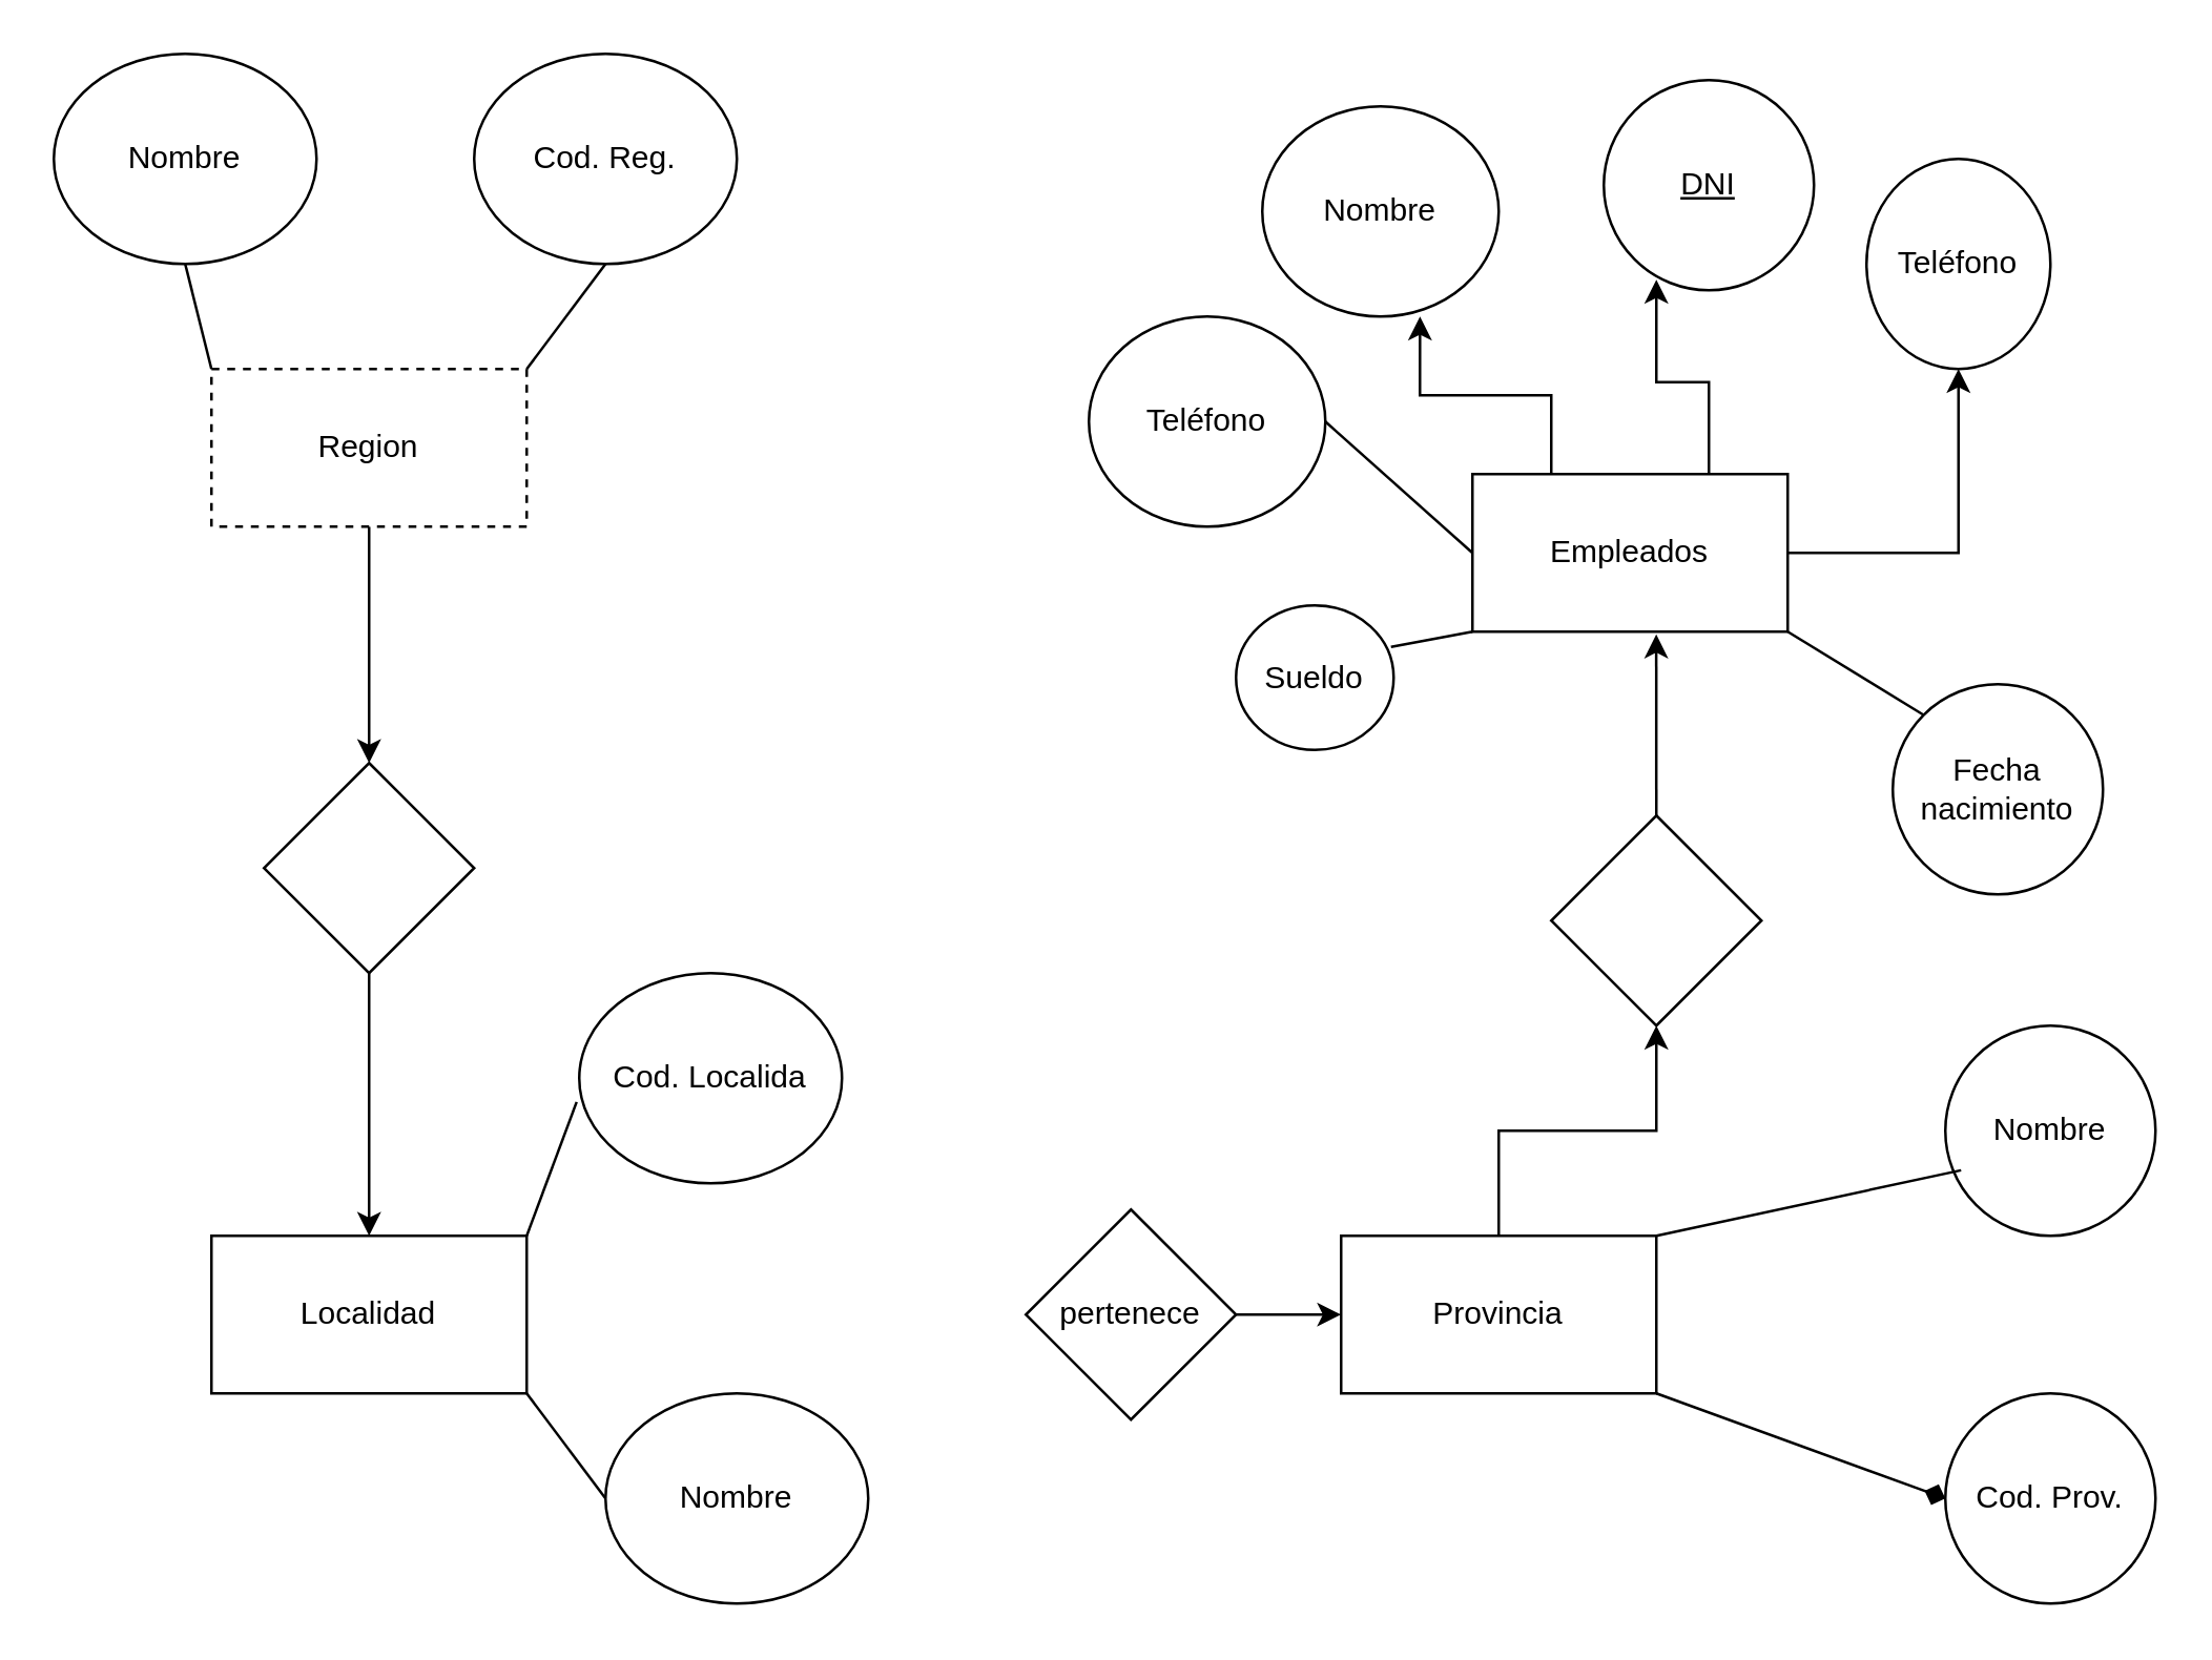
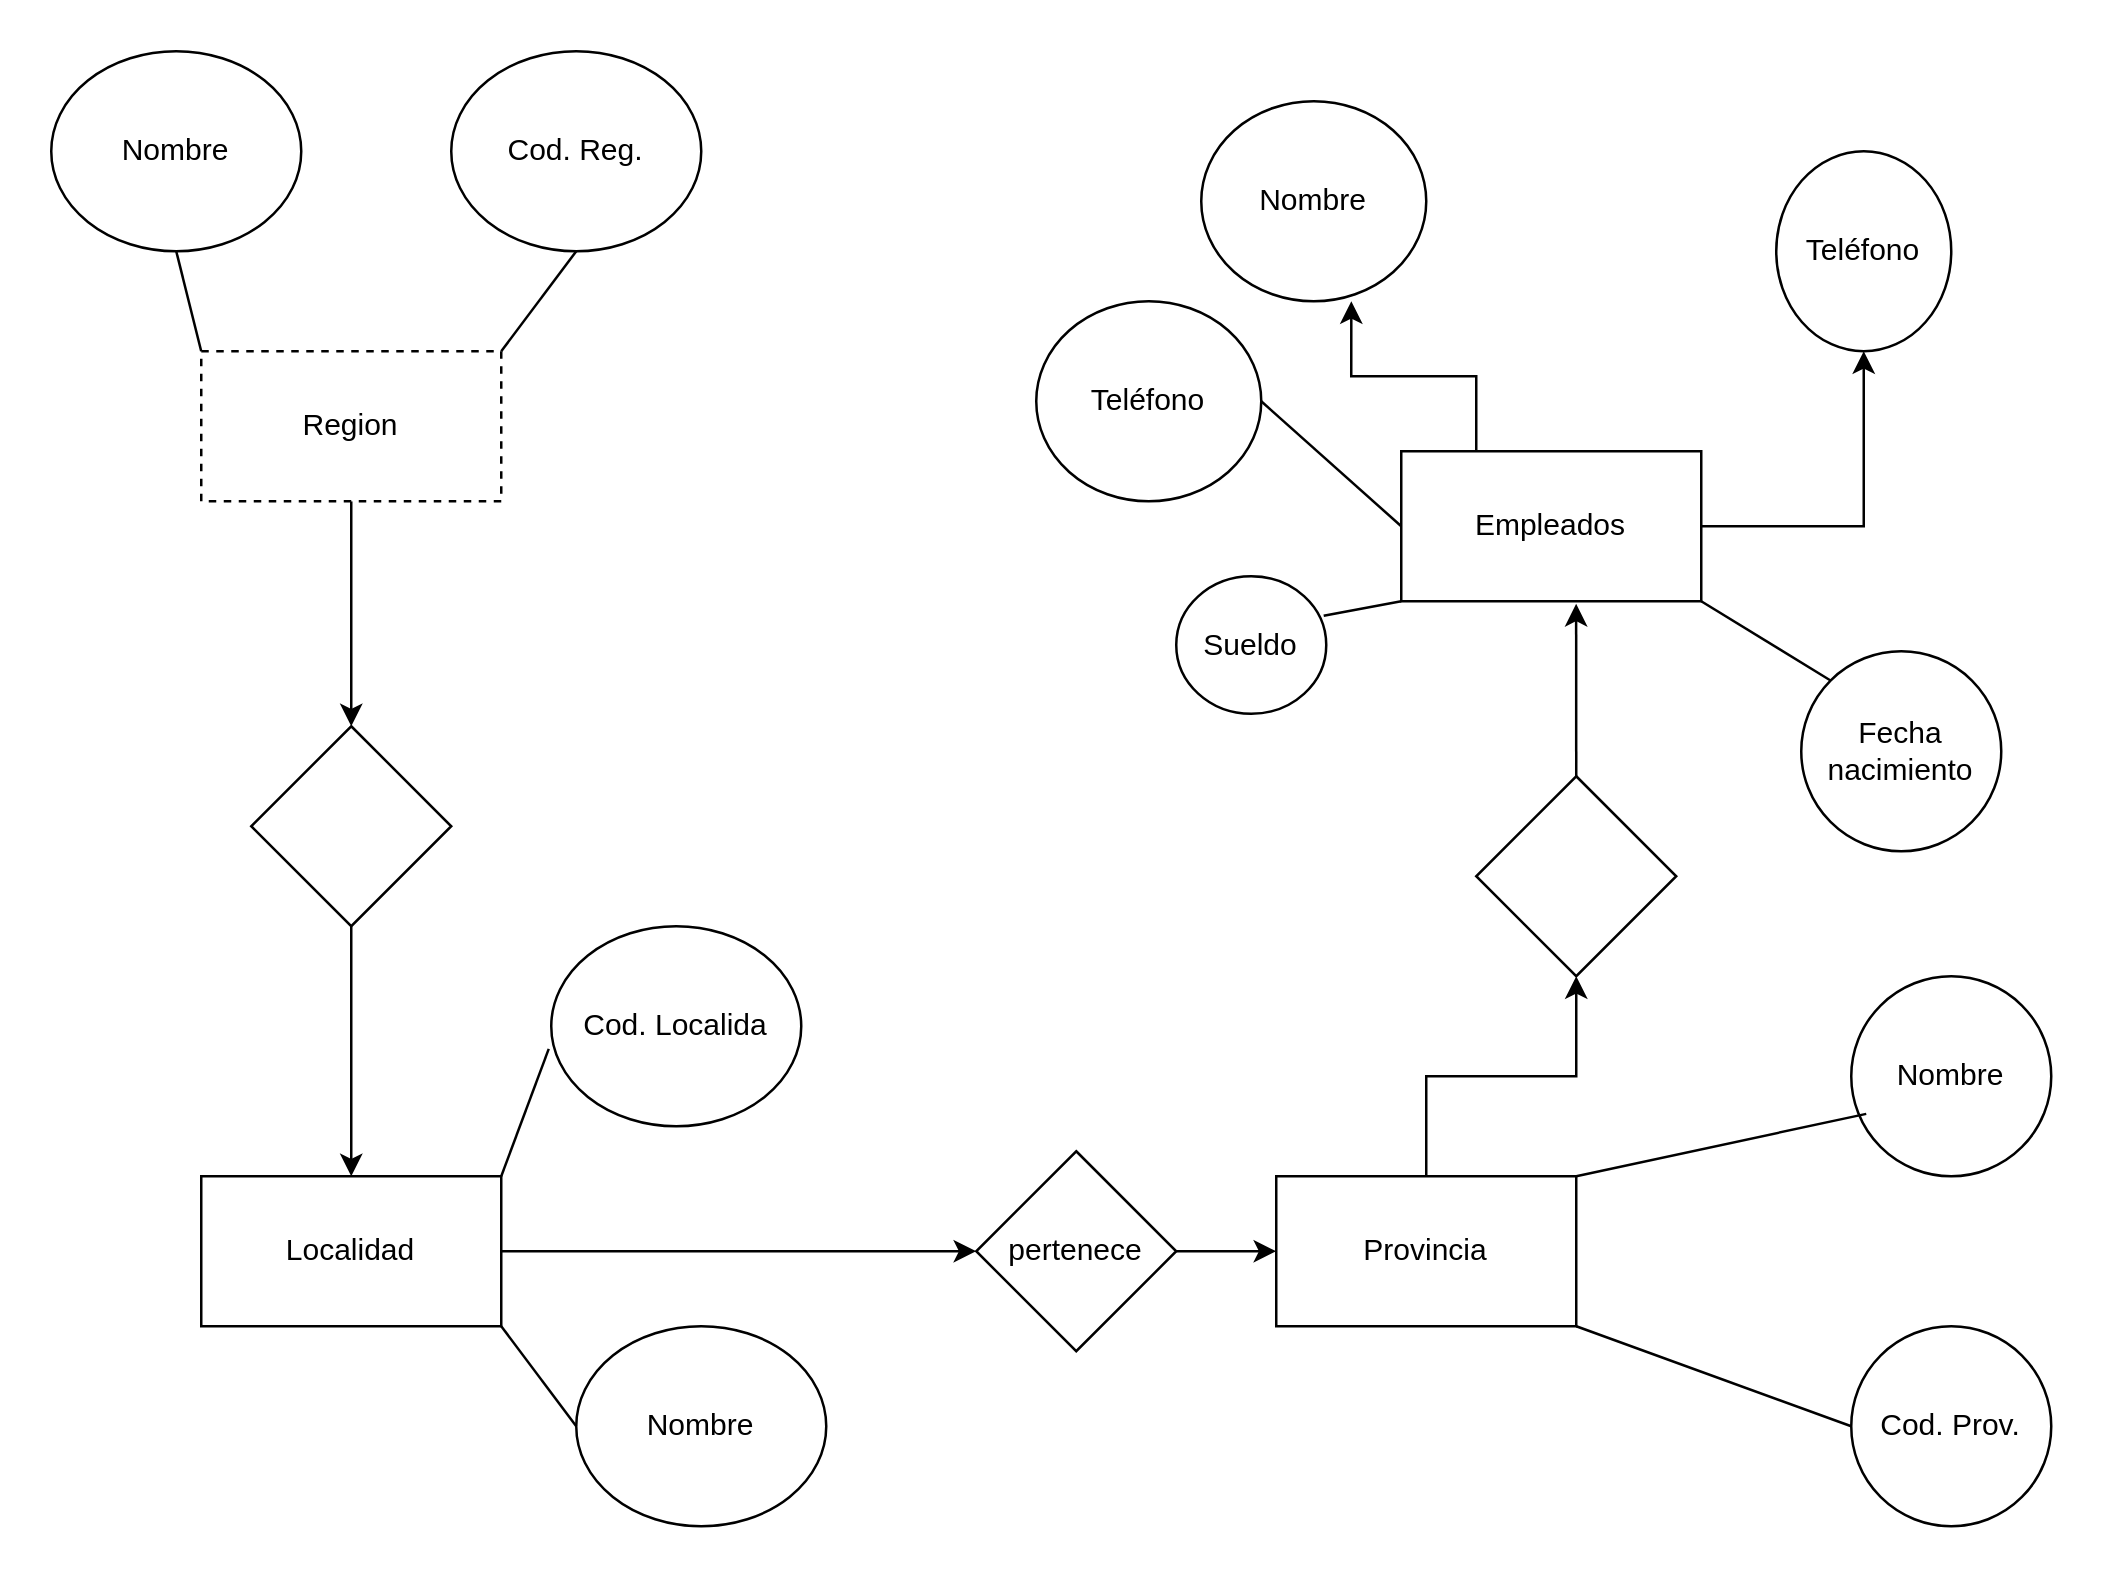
  <mxCell id="0" />
  <mxCell id="1" parent="0" />
  <mxCell id="2" style="edgeStyle=orthogonalEdgeStyle;rounded=0;orthogonalLoop=1;jettySize=auto;html=1;exitX=1;exitY=0.5;exitDx=0;exitDy=0;" edge="1" parent="1" source="3" target="6"><mxGeometry relative="1" as="geometry" /></mxCell>
  <mxCell id="3" value="Empleados" style="rounded=0;whiteSpace=wrap;html=1;" vertex="1" parent="1"><mxGeometry x="560" y="180" width="120" height="60" as="geometry" /></mxCell>
  <mxCell id="4" value="Nombre" style="ellipse;whiteSpace=wrap;html=1;" vertex="1" parent="1"><mxGeometry x="480" y="40" width="90" height="80" as="geometry" /></mxCell>
- <mxCell id="5" value="&lt;u&gt;DNI&lt;/u&gt;" style="ellipse;whiteSpace=wrap;html=1;" vertex="1" parent="1"><mxGeometry x="610" y="30" width="80" height="80" as="geometry" /></mxCell>
  <mxCell id="6" value="Teléfono" style="ellipse;whiteSpace=wrap;html=1;" vertex="1" parent="1"><mxGeometry x="710" y="60" width="70" height="80" as="geometry" /></mxCell>
  <mxCell id="7" value="Fecha nacimiento" style="ellipse;whiteSpace=wrap;html=1;" vertex="1" parent="1"><mxGeometry x="720" y="260" width="80" height="80" as="geometry" /></mxCell>
  <mxCell id="8" value="Teléfono" style="ellipse;whiteSpace=wrap;html=1;" vertex="1" parent="1"><mxGeometry x="414" y="120" width="90" height="80" as="geometry" /></mxCell>
  <mxCell id="9" value="Sueldo" style="ellipse;whiteSpace=wrap;html=1;" vertex="1" parent="1"><mxGeometry x="470" y="230" width="60" height="55" as="geometry" /></mxCell>
  <mxCell id="10" style="edgeStyle=orthogonalEdgeStyle;rounded=0;orthogonalLoop=1;jettySize=auto;html=1;exitX=0.25;exitY=0;exitDx=0;exitDy=0;entryX=0.667;entryY=1;entryDx=0;entryDy=0;entryPerimeter=0;" edge="1" parent="1" source="3" target="4"><mxGeometry relative="1" as="geometry" /></mxCell>
  <mxCell id="11" value="" style="endArrow=none;html=1;rounded=0;entryX=1;entryY=1;entryDx=0;entryDy=0;exitX=0;exitY=0;exitDx=0;exitDy=0;" edge="1" parent="1" source="7" target="3"><mxGeometry width="50" height="50" relative="1" as="geometry"><mxPoint x="390" y="360" as="sourcePoint" /><mxPoint x="440" y="310" as="targetPoint" /></mxGeometry></mxCell>
- <mxCell id="12" style="edgeStyle=orthogonalEdgeStyle;rounded=0;orthogonalLoop=1;jettySize=auto;html=1;exitX=0.75;exitY=0;exitDx=0;exitDy=0;entryX=0.25;entryY=0.95;entryDx=0;entryDy=0;entryPerimeter=0;" edge="1" parent="1" source="3" target="5"><mxGeometry relative="1" as="geometry" /></mxCell>
  <mxCell id="13" value="Localidad" style="rounded=0;whiteSpace=wrap;html=1;" vertex="1" parent="1"><mxGeometry x="80" y="470" width="120" height="60" as="geometry" /></mxCell>
  <mxCell id="14" style="edgeStyle=orthogonalEdgeStyle;rounded=0;orthogonalLoop=1;jettySize=auto;html=1;exitX=0.5;exitY=0;exitDx=0;exitDy=0;entryX=0.5;entryY=1;entryDx=0;entryDy=0;" edge="1" parent="1" source="15" target="37"><mxGeometry relative="1" as="geometry" /></mxCell>
  <mxCell id="15" value="Provincia" style="rounded=0;whiteSpace=wrap;html=1;" vertex="1" parent="1"><mxGeometry x="510" y="470" width="120" height="60" as="geometry" /></mxCell>
  <mxCell id="16" style="edgeStyle=orthogonalEdgeStyle;rounded=0;orthogonalLoop=1;jettySize=auto;html=1;exitX=0.5;exitY=1;exitDx=0;exitDy=0;entryX=0.5;entryY=0;entryDx=0;entryDy=0;" edge="1" parent="1" source="17" target="32"><mxGeometry relative="1" as="geometry" /></mxCell>
  <mxCell id="17" value="Region" style="whiteSpace=wrap;html=1;dashed=1;" vertex="1" parent="1"><mxGeometry x="80" y="140" width="120" height="60" as="geometry" /></mxCell>
  <mxCell id="18" value="" style="endArrow=none;html=1;rounded=0;entryX=0;entryY=1;entryDx=0;entryDy=0;exitX=0.983;exitY=0.288;exitDx=0;exitDy=0;exitPerimeter=0;" edge="1" parent="1" source="9" target="3"><mxGeometry width="50" height="50" relative="1" as="geometry"><mxPoint x="390" y="360" as="sourcePoint" /><mxPoint x="440" y="310" as="targetPoint" /></mxGeometry></mxCell>
  <mxCell id="19" value="Nombre" style="ellipse;whiteSpace=wrap;html=1;" vertex="1" parent="1"><mxGeometry x="230" y="530" width="100" height="80" as="geometry" /></mxCell>
  <mxCell id="20" value="Cod. Localida" style="ellipse;whiteSpace=wrap;html=1;" vertex="1" parent="1"><mxGeometry x="220" y="370" width="100" height="80" as="geometry" /></mxCell>
  <mxCell id="21" value="" style="endArrow=none;html=1;rounded=0;entryX=1;entryY=0;entryDx=0;entryDy=0;exitX=-0.01;exitY=0.613;exitDx=0;exitDy=0;exitPerimeter=0;" edge="1" parent="1" source="20" target="13"><mxGeometry width="50" height="50" relative="1" as="geometry"><mxPoint x="390" y="360" as="sourcePoint" /><mxPoint x="440" y="310" as="targetPoint" /></mxGeometry></mxCell>
  <mxCell id="22" value="" style="endArrow=none;html=1;rounded=0;exitX=1;exitY=1;exitDx=0;exitDy=0;entryX=0;entryY=0.5;entryDx=0;entryDy=0;" edge="1" parent="1" source="13" target="19"><mxGeometry width="50" height="50" relative="1" as="geometry"><mxPoint x="390" y="420" as="sourcePoint" /><mxPoint x="440" y="370" as="targetPoint" /></mxGeometry></mxCell>
  <mxCell id="23" value="Cod. Prov." style="ellipse;whiteSpace=wrap;html=1;" vertex="1" parent="1"><mxGeometry x="740" y="530" width="80" height="80" as="geometry" /></mxCell>
  <mxCell id="24" value="Nombre" style="ellipse;whiteSpace=wrap;html=1;" vertex="1" parent="1"><mxGeometry x="740" y="390" width="80" height="80" as="geometry" /></mxCell>
  <mxCell id="25" value="" style="endArrow=none;html=1;rounded=0;entryX=1;entryY=0;entryDx=0;entryDy=0;exitX=0.075;exitY=0.688;exitDx=0;exitDy=0;exitPerimeter=0;" edge="1" parent="1" source="24" target="15"><mxGeometry width="50" height="50" relative="1" as="geometry"><mxPoint x="390" y="420" as="sourcePoint" /><mxPoint x="440" y="370" as="targetPoint" /></mxGeometry></mxCell>
- <mxCell id="26" value="" style="endArrow=diamond;html=1;rounded=0;entryX=0;entryY=0.5;entryDx=0;entryDy=0;exitX=1;exitY=1;exitDx=0;exitDy=0;" edge="1" parent="1" source="15" target="23"><mxGeometry width="50" height="50" relative="1" as="geometry"><mxPoint x="390" y="420" as="sourcePoint" /><mxPoint x="440" y="370" as="targetPoint" /></mxGeometry></mxCell>
+ <mxCell id="26" value="" style="endArrow=none;html=1;rounded=0;entryX=0;entryY=0.5;entryDx=0;entryDy=0;exitX=1;exitY=1;exitDx=0;exitDy=0;" edge="1" parent="1" source="15" target="23"><mxGeometry width="50" height="50" relative="1" as="geometry"><mxPoint x="390" y="420" as="sourcePoint" /><mxPoint x="440" y="370" as="targetPoint" /></mxGeometry></mxCell>
  <mxCell id="27" value="Cod. Reg." style="ellipse;whiteSpace=wrap;html=1;" vertex="1" parent="1"><mxGeometry x="180" y="20" width="100" height="80" as="geometry" /></mxCell>
  <mxCell id="28" value="Nombre" style="ellipse;whiteSpace=wrap;html=1;" vertex="1" parent="1"><mxGeometry x="20" y="20" width="100" height="80" as="geometry" /></mxCell>
  <mxCell id="29" value="" style="endArrow=none;html=1;rounded=0;entryX=0;entryY=0;entryDx=0;entryDy=0;exitX=0.5;exitY=1;exitDx=0;exitDy=0;" edge="1" parent="1" source="28" target="17"><mxGeometry width="50" height="50" relative="1" as="geometry"><mxPoint x="390" y="300" as="sourcePoint" /><mxPoint x="440" y="250" as="targetPoint" /></mxGeometry></mxCell>
  <mxCell id="30" value="" style="endArrow=none;html=1;rounded=0;entryX=1;entryY=0;entryDx=0;entryDy=0;exitX=0.5;exitY=1;exitDx=0;exitDy=0;" edge="1" parent="1" source="27" target="17"><mxGeometry width="50" height="50" relative="1" as="geometry"><mxPoint x="390" y="300" as="sourcePoint" /><mxPoint x="440" y="250" as="targetPoint" /></mxGeometry></mxCell>
  <mxCell id="31" style="edgeStyle=orthogonalEdgeStyle;rounded=0;orthogonalLoop=1;jettySize=auto;html=1;exitX=0.5;exitY=1;exitDx=0;exitDy=0;" edge="1" parent="1" source="32" target="13"><mxGeometry relative="1" as="geometry" /></mxCell>
  <mxCell id="32" value="" style="rhombus;whiteSpace=wrap;html=1;" vertex="1" parent="1"><mxGeometry x="100" y="290" width="80" height="80" as="geometry" /></mxCell>
  <mxCell id="33" style="edgeStyle=orthogonalEdgeStyle;rounded=0;orthogonalLoop=1;jettySize=auto;html=1;exitX=1;exitY=0.5;exitDx=0;exitDy=0;entryX=0;entryY=0.5;entryDx=0;entryDy=0;" edge="1" parent="1" source="34" target="15"><mxGeometry relative="1" as="geometry" /></mxCell>
  <mxCell id="34" value="pertenece" style="rhombus;whiteSpace=wrap;html=1;" vertex="1" parent="1"><mxGeometry x="390" y="460" width="80" height="80" as="geometry" /></mxCell>
+ <mxCell id="35" style="edgeStyle=orthogonalEdgeStyle;rounded=0;orthogonalLoop=1;jettySize=auto;html=1;exitX=1;exitY=0.5;exitDx=0;exitDy=0;entryX=0;entryY=0.5;entryDx=0;entryDy=0;" edge="1" parent="1" source="13" target="34"><mxGeometry relative="1" as="geometry" /></mxCell>
  <mxCell id="36" value="" style="endArrow=none;html=1;rounded=0;entryX=0;entryY=0.5;entryDx=0;entryDy=0;exitX=1;exitY=0.5;exitDx=0;exitDy=0;" edge="1" parent="1" source="8" target="3"><mxGeometry width="50" height="50" relative="1" as="geometry"><mxPoint x="390" y="360" as="sourcePoint" /><mxPoint x="440" y="310" as="targetPoint" /></mxGeometry></mxCell>
  <mxCell id="37" value="" style="rhombus;whiteSpace=wrap;html=1;" vertex="1" parent="1"><mxGeometry x="590" y="310" width="80" height="80" as="geometry" /></mxCell>
  <mxCell id="38" style="edgeStyle=orthogonalEdgeStyle;rounded=0;orthogonalLoop=1;jettySize=auto;html=1;exitX=0.5;exitY=0;exitDx=0;exitDy=0;entryX=0.583;entryY=1.017;entryDx=0;entryDy=0;entryPerimeter=0;" edge="1" parent="1" source="37" target="3"><mxGeometry relative="1" as="geometry" /></mxCell>
